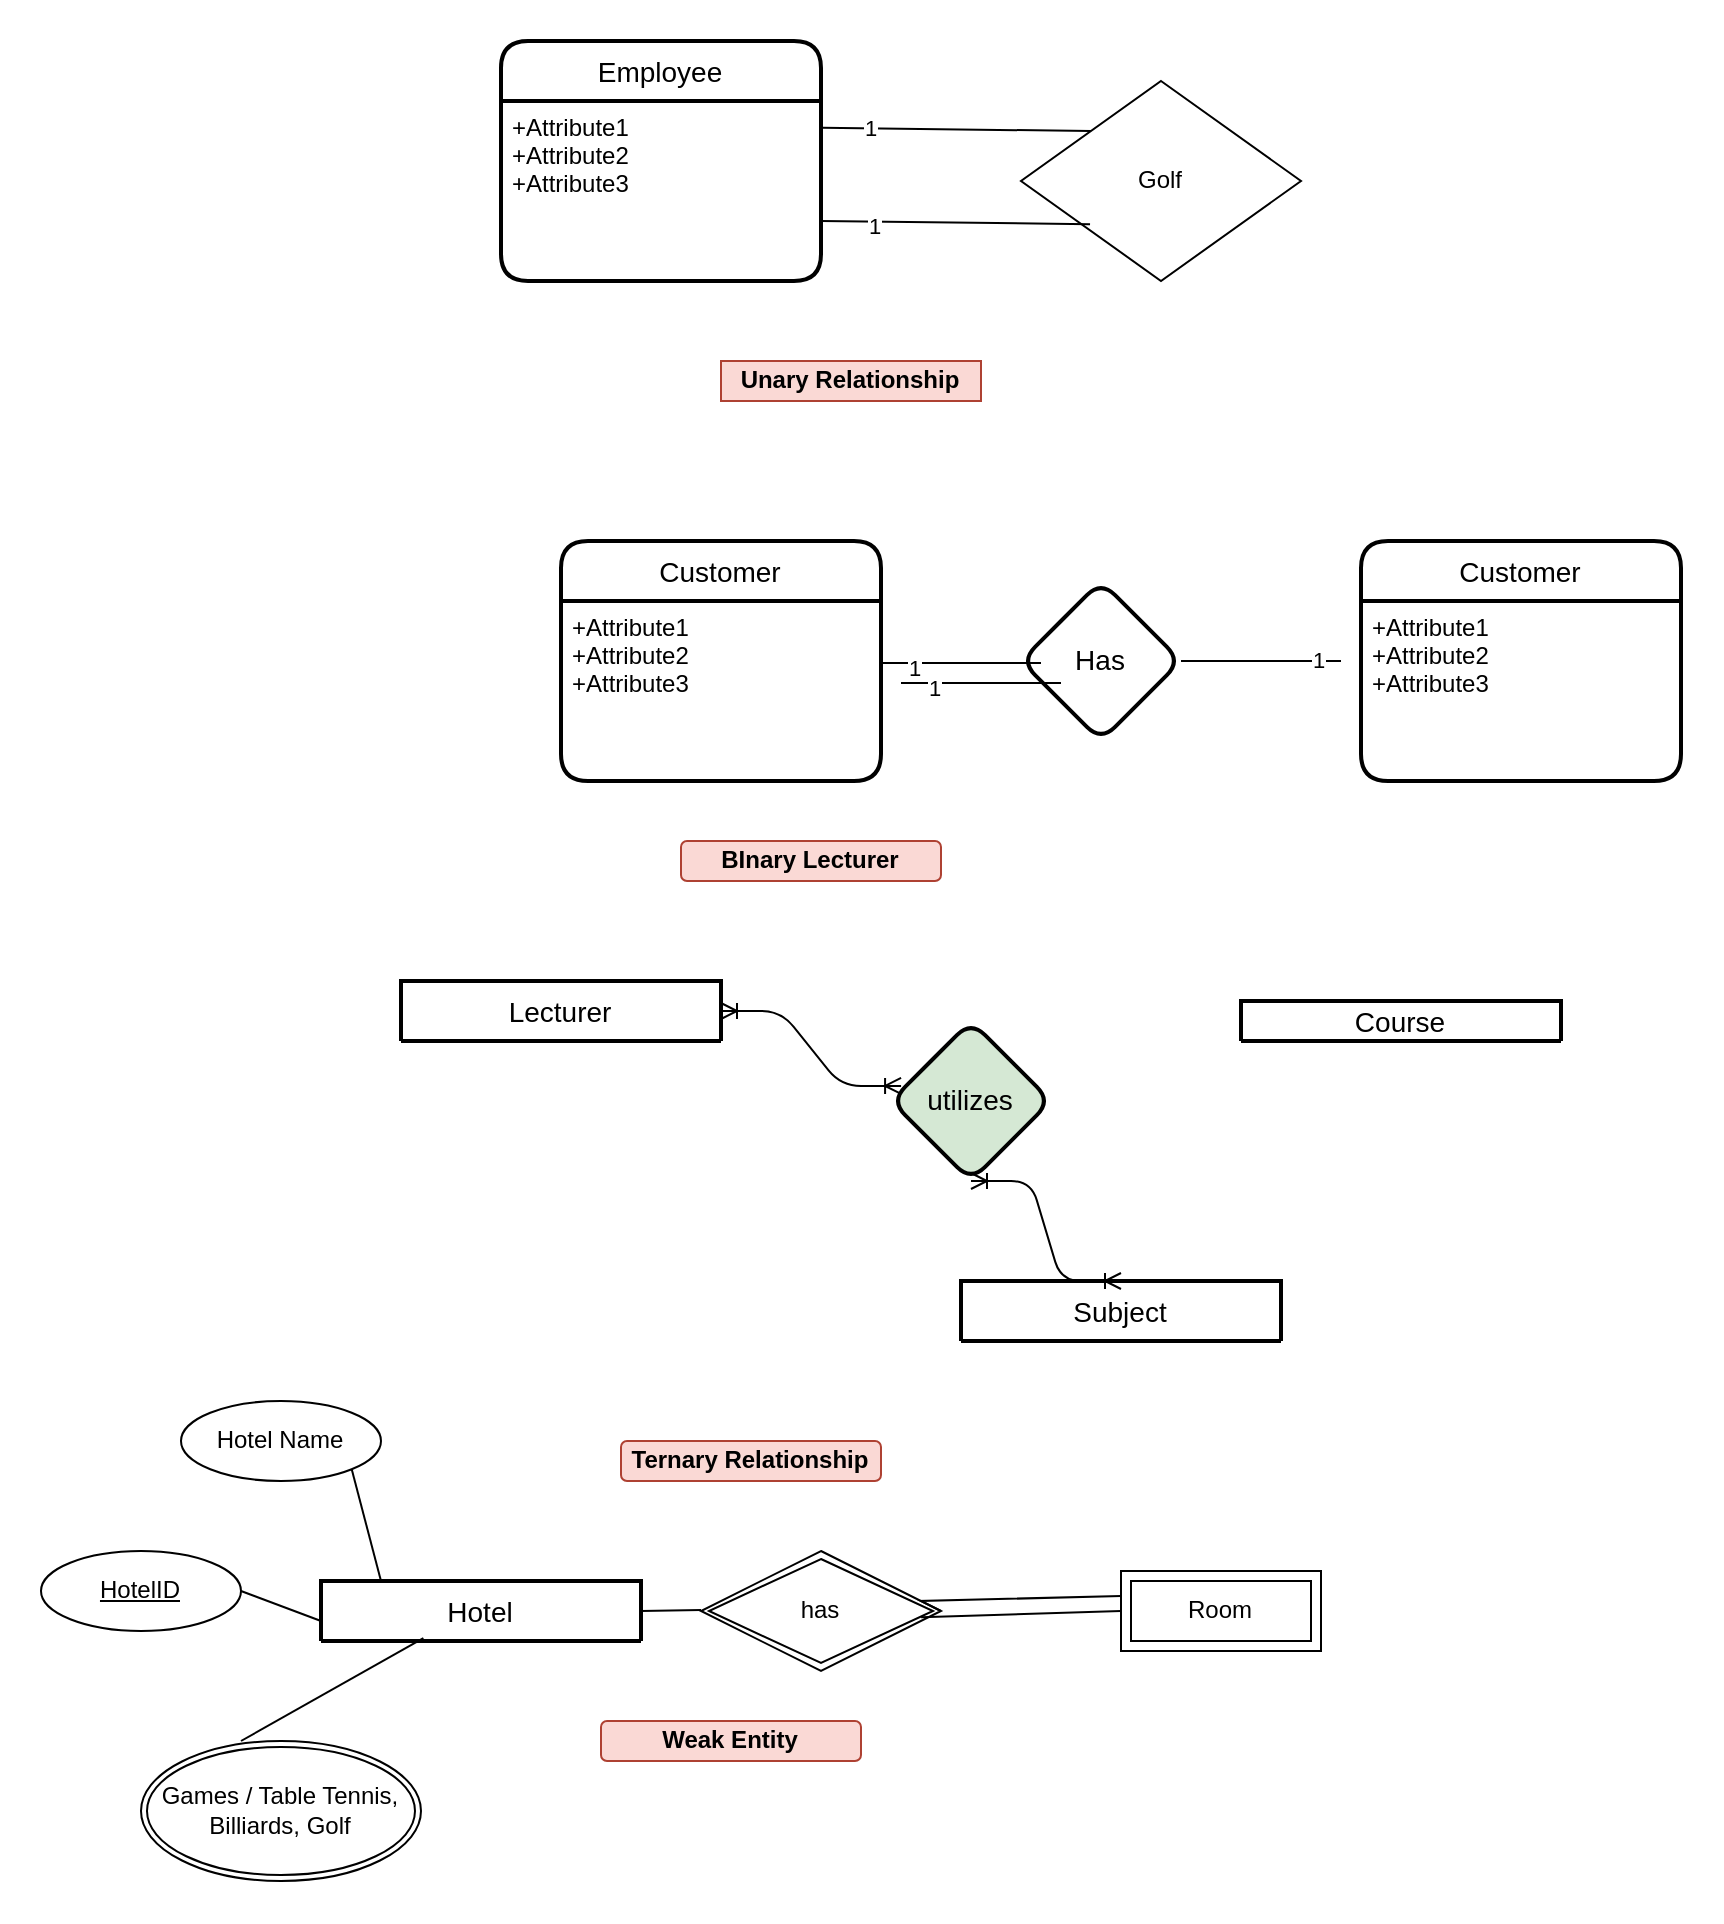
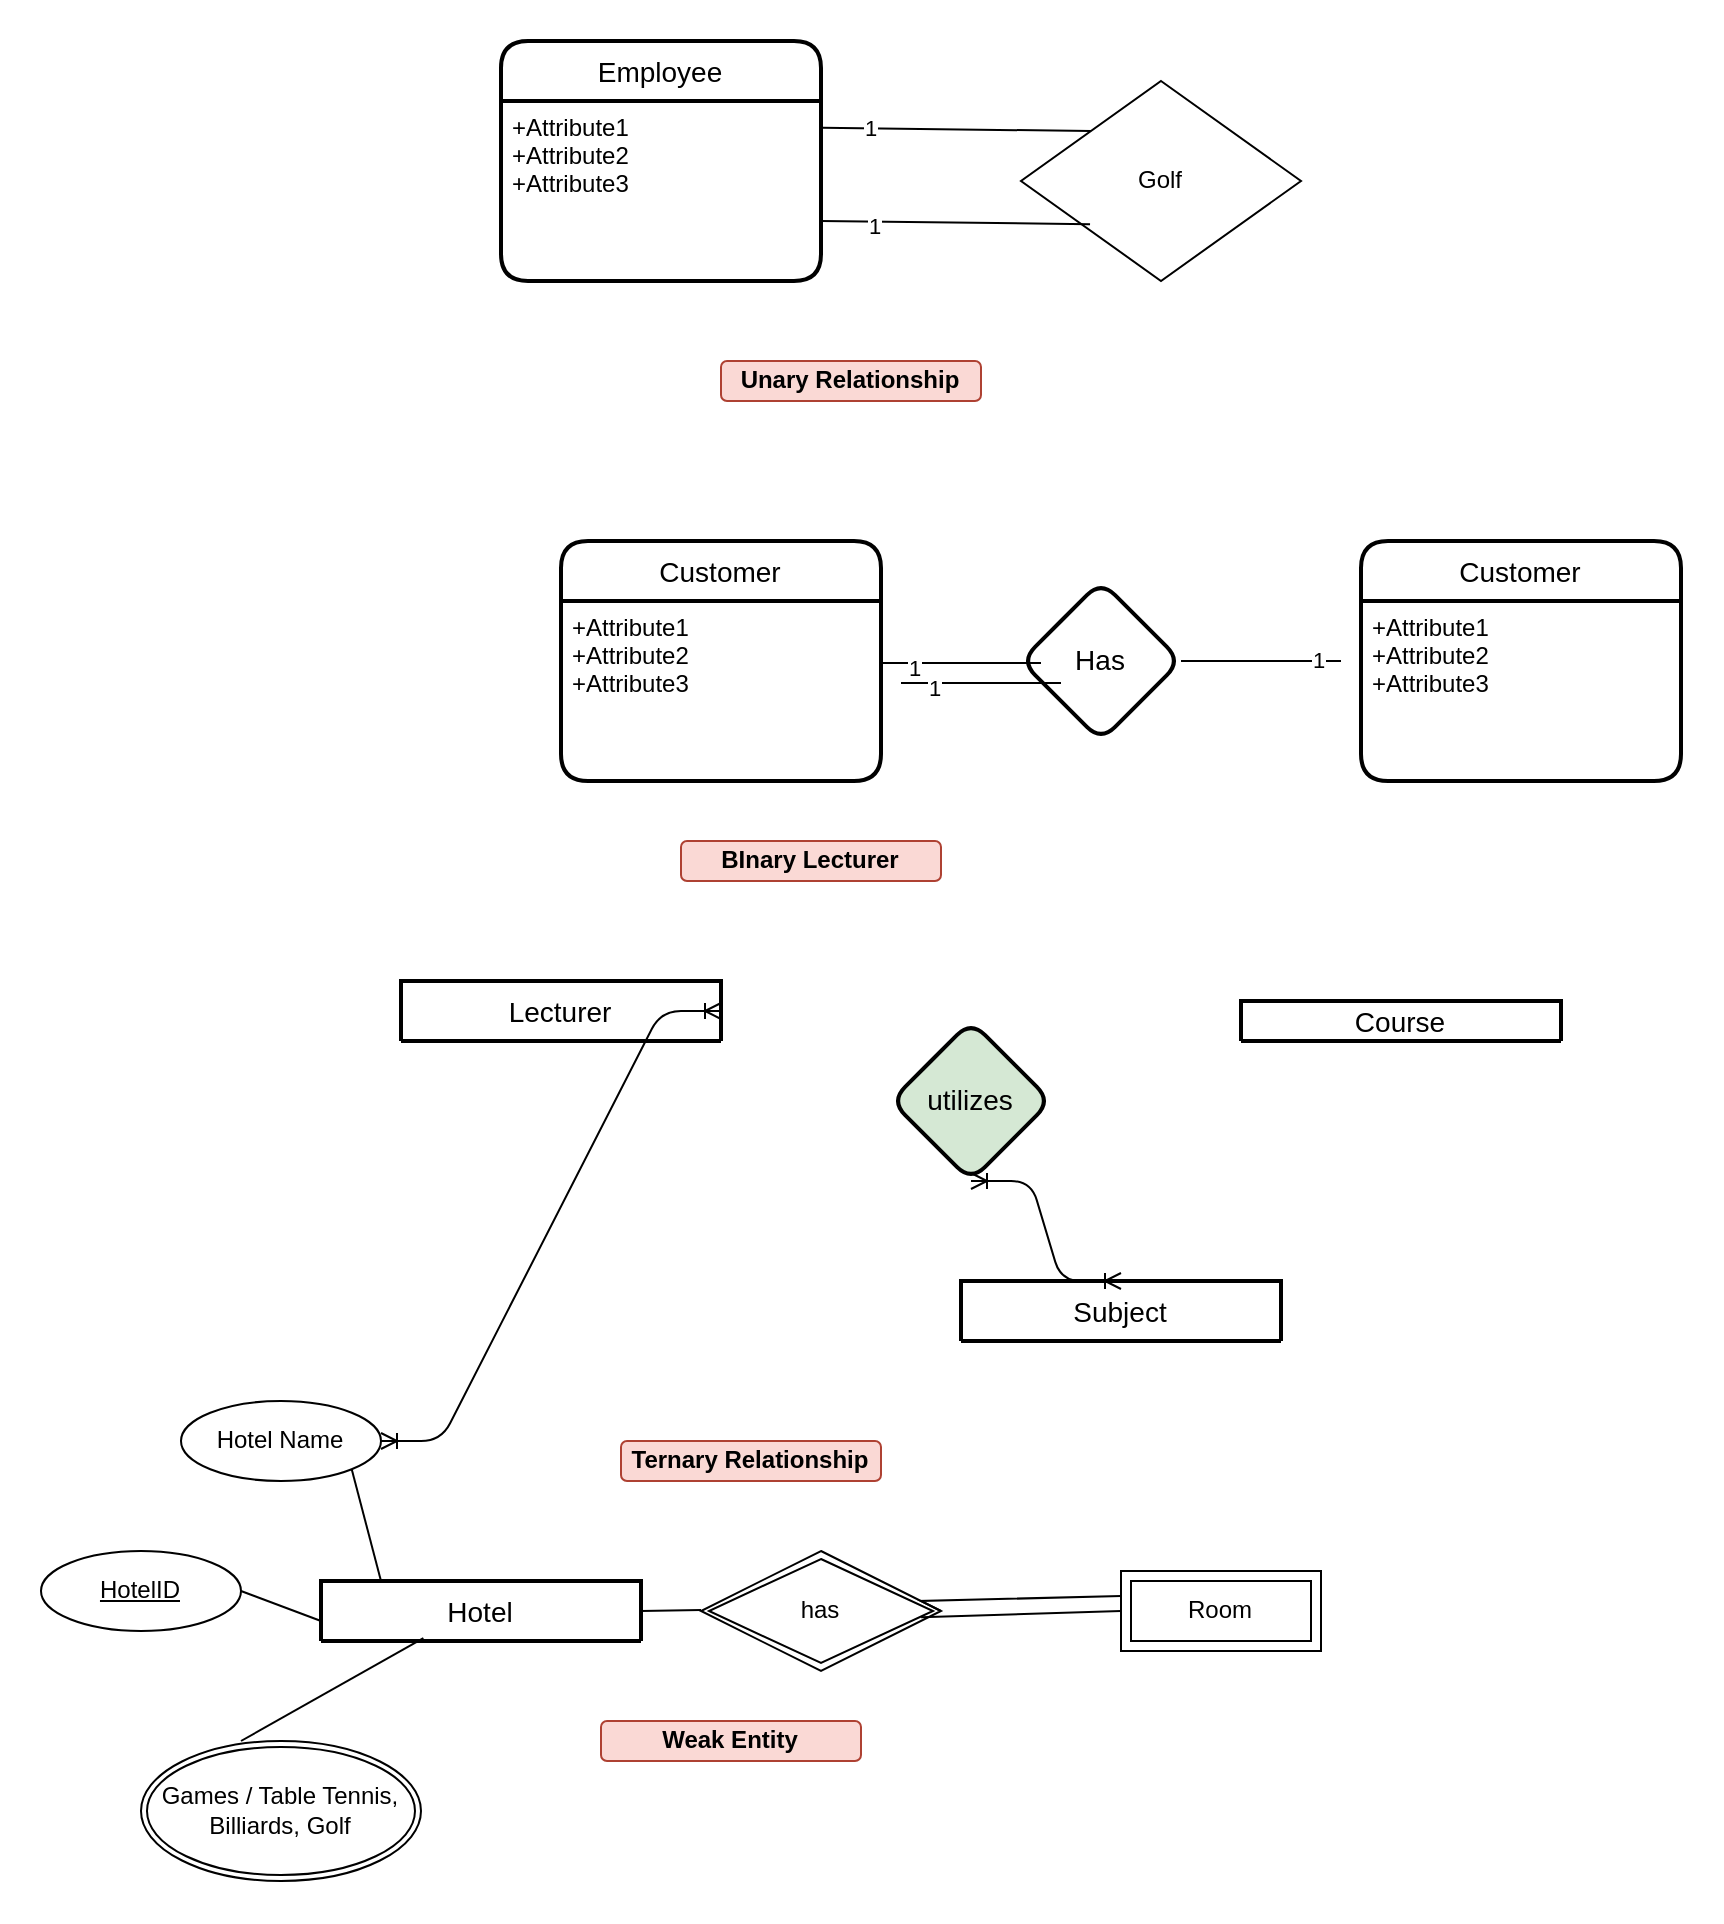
  <mxCell id="0" />
  <mxCell id="1" parent="0" />
  <mxCell id="2" value="Employee" style="swimlane;childLayout=stackLayout;horizontal=1;startSize=30;horizontalStack=0;rounded=1;fontSize=14;fontStyle=0;strokeWidth=2;resizeParent=0;resizeLast=1;shadow=0;dashed=0;align=center;" vertex="1" parent="1"><mxGeometry x="250" y="20" width="160" height="120" as="geometry" /></mxCell>
  <mxCell id="3" value="+Attribute1&#10;+Attribute2&#10;+Attribute3" style="align=left;strokeColor=none;fillColor=none;spacingLeft=4;fontSize=12;verticalAlign=top;resizable=0;rotatable=0;part=1;" vertex="1" parent="2"><mxGeometry y="30" width="160" height="90" as="geometry" /></mxCell>
  <mxCell id="4" value="Golf" style="shape=rhombus;perimeter=rhombusPerimeter;whiteSpace=wrap;html=1;align=center;" vertex="1" parent="1"><mxGeometry x="510" y="40" width="140" height="100" as="geometry" /></mxCell>
  <mxCell id="5" value="" style="endArrow=none;html=1;exitX=1.003;exitY=0.149;exitDx=0;exitDy=0;exitPerimeter=0;entryX=0;entryY=0;entryDx=0;entryDy=0;" edge="1" parent="1" source="3" target="4"><mxGeometry width="50" height="50" relative="1" as="geometry"><mxPoint x="420" y="210" as="sourcePoint" /><mxPoint x="470" y="160" as="targetPoint" /></mxGeometry></mxCell>
  <mxCell id="6" value="1" style="edgeLabel;html=1;align=center;verticalAlign=middle;resizable=0;points=[];" vertex="1" connectable="0" parent="5"><mxGeometry x="-0.638" relative="1" as="geometry"><mxPoint as="offset" /></mxGeometry></mxCell>
  <mxCell id="7" value="" style="endArrow=none;html=1;exitX=1.003;exitY=0.149;exitDx=0;exitDy=0;exitPerimeter=0;entryX=0;entryY=0;entryDx=0;entryDy=0;" edge="1" parent="1"><mxGeometry width="50" height="50" relative="1" as="geometry"><mxPoint x="410" y="110" as="sourcePoint" /><mxPoint x="544.52" y="111.59" as="targetPoint" /></mxGeometry></mxCell>
  <mxCell id="8" value="1" style="edgeLabel;html=1;align=center;verticalAlign=middle;resizable=0;points=[];" vertex="1" connectable="0" parent="7"><mxGeometry x="-0.601" y="-2" relative="1" as="geometry"><mxPoint as="offset" /></mxGeometry></mxCell>
- <mxCell id="9" value="Unary Relationship" style="whiteSpace=wrap;html=1;fillColor=#fad9d5;strokeColor=#ae4132;fontStyle=1;verticalAlign=middle;rounded=0;" vertex="1" parent="1"><mxGeometry x="360" y="180" width="130" height="20" as="geometry" /></mxCell>
+ <mxCell id="9" value="Unary Relationship" style="rounded=1;whiteSpace=wrap;html=1;fillColor=#fad9d5;strokeColor=#ae4132;fontStyle=1;verticalAlign=middle;" vertex="1" parent="1"><mxGeometry x="360" y="180" width="130" height="20" as="geometry" /></mxCell>
  <mxCell id="10" value="Customer" style="swimlane;childLayout=stackLayout;horizontal=1;startSize=30;horizontalStack=0;rounded=1;fontSize=14;fontStyle=0;strokeWidth=2;resizeParent=0;resizeLast=1;shadow=0;dashed=0;align=center;" vertex="1" parent="1"><mxGeometry x="280" y="270" width="160" height="120" as="geometry" /></mxCell>
  <mxCell id="11" value="+Attribute1&#10;+Attribute2&#10;+Attribute3" style="align=left;strokeColor=none;fillColor=none;spacingLeft=4;fontSize=12;verticalAlign=top;resizable=0;rotatable=0;part=1;" vertex="1" parent="10"><mxGeometry y="30" width="160" height="90" as="geometry" /></mxCell>
  <mxCell id="12" value="Has" style="rhombus;whiteSpace=wrap;html=1;rounded=1;shadow=0;dashed=0;fontSize=14;fontStyle=0;strokeWidth=2;startSize=30;" vertex="1" parent="1"><mxGeometry x="510" y="290" width="80" height="80" as="geometry" /></mxCell>
  <mxCell id="13" value="Customer" style="swimlane;childLayout=stackLayout;horizontal=1;startSize=30;horizontalStack=0;rounded=1;fontSize=14;fontStyle=0;strokeWidth=2;resizeParent=0;resizeLast=1;shadow=0;dashed=0;align=center;" vertex="1" parent="1"><mxGeometry x="680" y="270" width="160" height="120" as="geometry" /></mxCell>
  <mxCell id="14" value="+Attribute1&#10;+Attribute2&#10;+Attribute3" style="align=left;strokeColor=none;fillColor=none;spacingLeft=4;fontSize=12;verticalAlign=top;resizable=0;rotatable=0;part=1;" vertex="1" parent="13"><mxGeometry y="30" width="160" height="90" as="geometry" /></mxCell>
  <mxCell id="15" value="" style="endArrow=none;html=1;" edge="1" parent="1"><mxGeometry width="50" height="50" relative="1" as="geometry"><mxPoint x="440" y="331" as="sourcePoint" /><mxPoint x="520" y="331" as="targetPoint" /></mxGeometry></mxCell>
  <mxCell id="16" value="1" style="edgeLabel;html=1;align=center;verticalAlign=middle;resizable=0;points=[];" vertex="1" connectable="0" parent="15"><mxGeometry x="-0.601" y="-2" relative="1" as="geometry"><mxPoint as="offset" /></mxGeometry></mxCell>
  <mxCell id="17" value="" style="endArrow=none;html=1;exitX=1;exitY=0.5;exitDx=0;exitDy=0;" edge="1" parent="1" source="12"><mxGeometry width="50" height="50" relative="1" as="geometry"><mxPoint x="420" y="210" as="sourcePoint" /><mxPoint x="670" y="330" as="targetPoint" /></mxGeometry></mxCell>
  <mxCell id="18" value="1" style="edgeLabel;html=1;align=center;verticalAlign=middle;resizable=0;points=[];" vertex="1" connectable="0" parent="17"><mxGeometry x="0.706" y="1" relative="1" as="geometry"><mxPoint as="offset" /></mxGeometry></mxCell>
  <mxCell id="19" value="BInary Lecturer" style="rounded=1;whiteSpace=wrap;html=1;fillColor=#fad9d5;strokeColor=#ae4132;fontStyle=1;verticalAlign=middle;" vertex="1" parent="1"><mxGeometry x="340" y="420" width="130" height="20" as="geometry" /></mxCell>
  <mxCell id="20" value="Lecturer" style="swimlane;childLayout=stackLayout;horizontal=1;startSize=30;horizontalStack=0;rounded=1;fontSize=14;fontStyle=0;strokeWidth=2;resizeParent=0;resizeLast=1;shadow=0;dashed=0;align=center;" vertex="1" parent="1"><mxGeometry x="200" y="490" width="160" height="30" as="geometry" /></mxCell>
  <mxCell id="21" value="Course" style="swimlane;childLayout=stackLayout;horizontal=1;startSize=30;horizontalStack=0;rounded=1;fontSize=14;fontStyle=0;strokeWidth=2;resizeParent=0;resizeLast=1;shadow=0;dashed=0;align=center;" vertex="1" parent="1"><mxGeometry x="620" y="500" width="160" height="20" as="geometry" /></mxCell>
  <mxCell id="22" value="Subject" style="swimlane;childLayout=stackLayout;horizontal=1;startSize=30;horizontalStack=0;rounded=1;fontSize=14;fontStyle=0;strokeWidth=2;resizeParent=0;resizeLast=1;shadow=0;dashed=0;align=center;" vertex="1" parent="1"><mxGeometry x="480" y="640" width="160" height="30" as="geometry" /></mxCell>
  <mxCell id="23" value="utilizes" style="rhombus;whiteSpace=wrap;html=1;rounded=1;shadow=0;dashed=0;fontSize=14;fontStyle=0;strokeWidth=2;startSize=30;fillColor=#d5e8d4;" vertex="1" parent="1"><mxGeometry x="445" y="510" width="80" height="80" as="geometry" /></mxCell>
  <mxCell id="24" value="" style="endArrow=none;html=1;" edge="1" parent="1"><mxGeometry width="50" height="50" relative="1" as="geometry"><mxPoint x="450" y="341" as="sourcePoint" /><mxPoint x="530" y="341" as="targetPoint" /></mxGeometry></mxCell>
  <mxCell id="25" value="1" style="edgeLabel;html=1;align=center;verticalAlign=middle;resizable=0;points=[];" vertex="1" connectable="0" parent="24"><mxGeometry x="-0.601" y="-2" relative="1" as="geometry"><mxPoint as="offset" /></mxGeometry></mxCell>
- <mxCell id="26" value="" style="edgeStyle=entityRelationEdgeStyle;fontSize=12;html=1;endArrow=ERoneToMany;startArrow=ERoneToMany;exitX=1;exitY=0.5;exitDx=0;exitDy=0;entryX=0.063;entryY=0.406;entryDx=0;entryDy=0;entryPerimeter=0;" edge="1" parent="1" source="20" target="23"><mxGeometry width="100" height="100" relative="1" as="geometry"><mxPoint x="360" y="542.5" as="sourcePoint" /><mxPoint x="620" y="560" as="targetPoint" /></mxGeometry></mxCell>
+ <mxCell id="26" value="" style="edgeStyle=entityRelationEdgeStyle;fontSize=12;html=1;endArrow=ERoneToMany;startArrow=ERoneToMany;exitX=1;exitY=0.5;exitDx=0;exitDy=0;" edge="1" parent="1" source="20" target="37"><mxGeometry width="100" height="100" relative="1" as="geometry"><mxPoint x="360" y="542.5" as="sourcePoint" /><mxPoint x="620" y="560" as="targetPoint" /></mxGeometry></mxCell>
  <mxCell id="27" value="Ternary Relationship" style="rounded=1;whiteSpace=wrap;html=1;fillColor=#fad9d5;strokeColor=#ae4132;fontStyle=1;verticalAlign=middle;" vertex="1" parent="1"><mxGeometry x="310" y="720" width="130" height="20" as="geometry" /></mxCell>
  <mxCell id="28" value="" style="edgeStyle=entityRelationEdgeStyle;fontSize=12;html=1;endArrow=ERoneToMany;startArrow=ERoneToMany;entryX=0.5;entryY=1;entryDx=0;entryDy=0;exitX=0.5;exitY=0;exitDx=0;exitDy=0;" edge="1" parent="1" source="22" target="23"><mxGeometry width="100" height="100" relative="1" as="geometry"><mxPoint x="640" y="760" as="sourcePoint" /><mxPoint x="490" y="580" as="targetPoint" /></mxGeometry></mxCell>
  <mxCell id="29" value="Weak Entity" style="rounded=1;whiteSpace=wrap;html=1;fillColor=#fad9d5;strokeColor=#ae4132;fontStyle=1;verticalAlign=middle;" vertex="1" parent="1"><mxGeometry x="300" y="860" width="130" height="20" as="geometry" /></mxCell>
  <mxCell id="30" value="Hotel" style="swimlane;childLayout=stackLayout;horizontal=1;startSize=30;horizontalStack=0;rounded=1;fontSize=14;fontStyle=0;strokeWidth=2;resizeParent=0;resizeLast=1;shadow=0;dashed=0;align=center;" vertex="1" parent="1"><mxGeometry x="160" y="790" width="160" height="30" as="geometry" /></mxCell>
  <mxCell id="31" value="" style="endArrow=none;html=1;rounded=0;entryX=0;entryY=0.5;entryDx=0;entryDy=0;" edge="1" parent="30"><mxGeometry relative="1" as="geometry"><mxPoint x="160" y="15" as="sourcePoint" /><mxPoint x="190" y="14.5" as="targetPoint" /></mxGeometry></mxCell>
  <mxCell id="32" value="" style="endArrow=none;html=1;rounded=0;entryX=1;entryY=1;entryDx=0;entryDy=0;" edge="1" parent="30" target="37"><mxGeometry relative="1" as="geometry"><mxPoint x="30" as="sourcePoint" /><mxPoint x="190" as="targetPoint" /></mxGeometry></mxCell>
  <mxCell id="33" value="has" style="shape=rhombus;double=1;perimeter=rhombusPerimeter;whiteSpace=wrap;html=1;align=center;" vertex="1" parent="1"><mxGeometry x="350" y="775" width="120" height="60" as="geometry" /></mxCell>
  <mxCell id="34" value="" style="endArrow=none;html=1;rounded=0;exitX=1;exitY=0.5;exitDx=0;exitDy=0;entryX=0;entryY=0.25;entryDx=0;entryDy=0;" edge="1" parent="1" source="33"><mxGeometry relative="1" as="geometry"><mxPoint x="490" y="850" as="sourcePoint" /><mxPoint x="560" y="797.5" as="targetPoint" /><Array as="points"><mxPoint x="460" y="800" /></Array></mxGeometry></mxCell>
  <mxCell id="35" value="" style="endArrow=none;html=1;rounded=0;exitX=0.917;exitY=0.553;exitDx=0;exitDy=0;entryX=0;entryY=0.5;entryDx=0;entryDy=0;exitPerimeter=0;" edge="1" parent="1" source="33"><mxGeometry relative="1" as="geometry"><mxPoint x="460" y="815" as="sourcePoint" /><mxPoint x="560" y="805" as="targetPoint" /></mxGeometry></mxCell>
  <mxCell id="36" value="Room" style="shape=ext;margin=3;double=1;whiteSpace=wrap;html=1;align=center;" vertex="1" parent="1"><mxGeometry x="560" y="785" width="100" height="40" as="geometry" /></mxCell>
  <mxCell id="37" value="Hotel Name" style="ellipse;whiteSpace=wrap;html=1;align=center;" vertex="1" parent="1"><mxGeometry x="90" y="700" width="100" height="40" as="geometry" /></mxCell>
  <mxCell id="38" value="HotelID" style="ellipse;whiteSpace=wrap;html=1;align=center;fontStyle=4;" vertex="1" parent="1"><mxGeometry y="775" width="100" height="40" as="geometry" x="20" /></mxCell>
  <mxCell id="39" value="" style="endArrow=none;html=1;rounded=0;entryX=1;entryY=0.5;entryDx=0;entryDy=0;" edge="1" parent="1" target="38"><mxGeometry relative="1" as="geometry"><mxPoint x="160" y="810" as="sourcePoint" /><mxPoint x="430" y="850" as="targetPoint" /></mxGeometry></mxCell>
  <mxCell id="40" value="Games / Table Tennis, Billiards, Golf" style="ellipse;shape=doubleEllipse;margin=3;whiteSpace=wrap;html=1;align=center;" vertex="1" parent="1"><mxGeometry x="70" y="870" width="140" height="70" as="geometry" /></mxCell>
  <mxCell id="41" value="" style="endArrow=none;html=1;rounded=0;entryX=0.32;entryY=0.953;entryDx=0;entryDy=0;entryPerimeter=0;" edge="1" parent="1" target="30"><mxGeometry relative="1" as="geometry"><mxPoint x="120" y="870" as="sourcePoint" /><mxPoint x="280" y="870" as="targetPoint" /></mxGeometry></mxCell>
